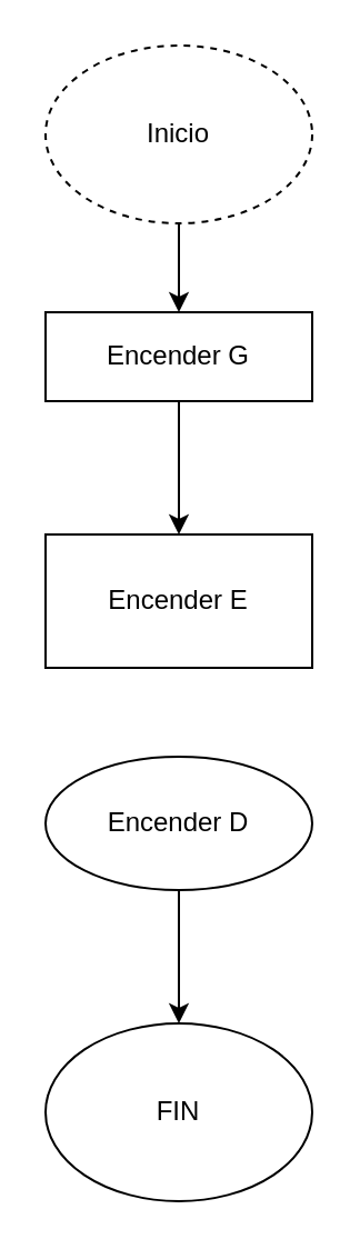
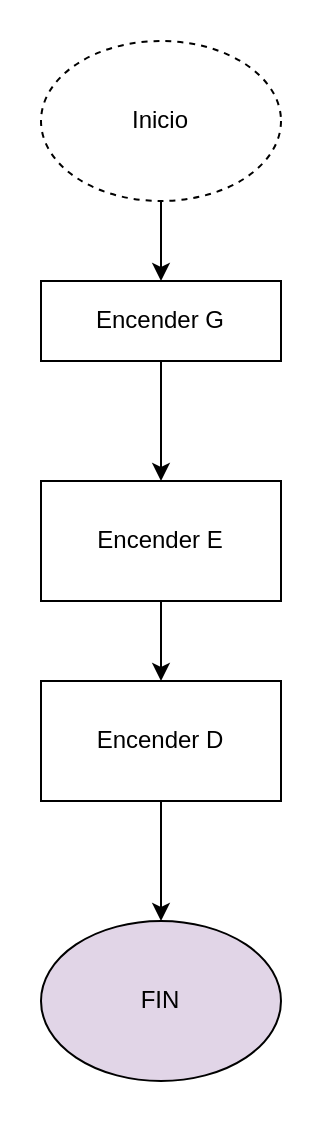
  <mxCell id="0" />
  <mxCell id="1" parent="0" />
  <mxCell id="2" value="" style="edgeStyle=orthogonalEdgeStyle;rounded=0;orthogonalLoop=1;jettySize=auto;html=1;" edge="1" parent="1" source="3" target="5"><mxGeometry relative="1" as="geometry" /></mxCell>
  <mxCell id="3" value="Inicio" style="ellipse;whiteSpace=wrap;html=1;dashed=1;" vertex="1" parent="1"><mxGeometry x="20" y="20" width="120" height="80" as="geometry" /></mxCell>
  <mxCell id="4" value="" style="edgeStyle=orthogonalEdgeStyle;rounded=0;orthogonalLoop=1;jettySize=auto;html=1;" edge="1" parent="1" source="5" target="7"><mxGeometry relative="1" as="geometry" /></mxCell>
  <mxCell id="5" value="Encender G" style="rounded=0;whiteSpace=wrap;html=1;" vertex="1" parent="1"><mxGeometry x="20" y="140" width="120" height="40" as="geometry" /></mxCell>
+ <mxCell id="6" value="" style="edgeStyle=orthogonalEdgeStyle;rounded=0;orthogonalLoop=1;jettySize=auto;html=1;" edge="1" parent="1" source="7" target="9"><mxGeometry relative="1" as="geometry" /></mxCell>
  <mxCell id="7" value="Encender E" style="rounded=0;whiteSpace=wrap;html=1;" vertex="1" parent="1"><mxGeometry x="20" y="240" width="120" height="60" as="geometry" /></mxCell>
  <mxCell id="8" value="" style="edgeStyle=orthogonalEdgeStyle;rounded=0;orthogonalLoop=1;jettySize=auto;html=1;" edge="1" parent="1" source="9" target="10"><mxGeometry relative="1" as="geometry" /></mxCell>
- <mxCell id="9" value="Encender D" style="ellipse;whiteSpace=wrap;html=1;" vertex="1" parent="1"><mxGeometry x="20" y="340" width="120" height="60" as="geometry" /></mxCell>
- <mxCell id="10" value="FIN" style="ellipse;whiteSpace=wrap;html=1;" vertex="1" parent="1"><mxGeometry x="20" y="460" width="120" height="80" as="geometry" /></mxCell>
+ <mxCell id="9" value="Encender D" style="rounded=0;whiteSpace=wrap;html=1;" vertex="1" parent="1"><mxGeometry x="20" y="340" width="120" height="60" as="geometry" /></mxCell>
+ <mxCell id="10" value="FIN" style="ellipse;whiteSpace=wrap;html=1;fillColor=#e1d5e7;" vertex="1" parent="1"><mxGeometry x="20" y="460" width="120" height="80" as="geometry" /></mxCell>
